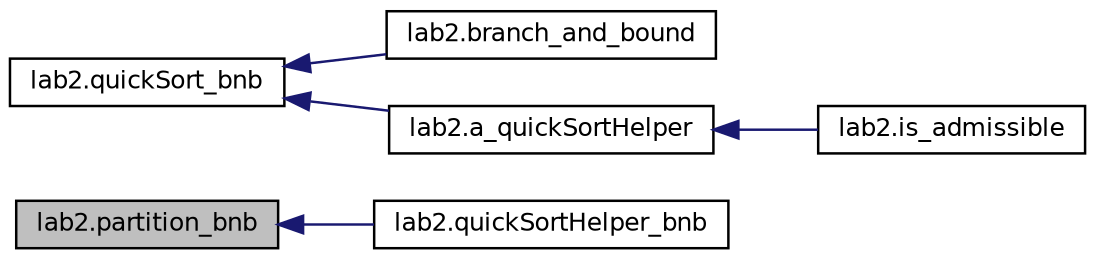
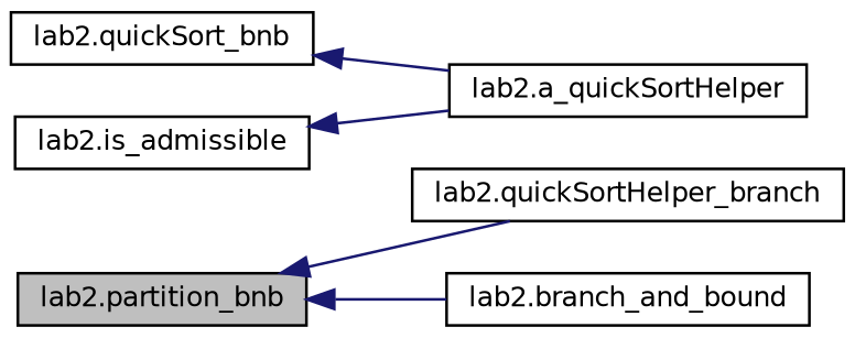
  digraph {
    rankdir=LR
    node [color=black fillcolor=white fontname=Helvetica fontsize=10 shape=record style=filled]
    edge [color=midnightblue dir=back fontname=Helvetica fontsize=10 labelfontname=Helvetica labelfontsize=10 style=solid]
    n1 [fillcolor=grey75 fontcolor=black height=0.2 label="lab2.partition_bnb" width=0.4]
-   n2 [height=0.2 label="lab2.quickSortHelper_bnb" width=0.4]
+   n2 [height=0.2 label="lab2.quickSortHelper_branch" width=0.4]
    n3 [height=0.2 label="lab2.quickSort_bnb" width=0.4]
    n4 [height=0.2 label="lab2.branch_and_bound" width=0.4]
    n5 [height=0.2 label="lab2.a_quickSortHelper" width=0.4]
    n6 [height=0.2 label="lab2.is_admissible" width=0.4]
    n1 -> n2
-   n3 -> n4
+   n1 -> n4
    n3 -> n5
-   n5 -> n6
+   n6 -> n5
  }
